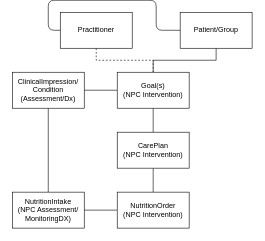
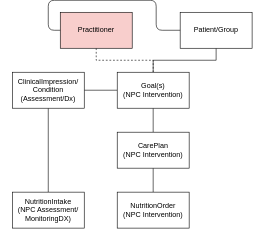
  <mxCell id="0" />
  <mxCell id="1" parent="0" />
  <mxCell id="2" style="edgeStyle=orthogonalEdgeStyle;rounded=0;orthogonalLoop=1;jettySize=auto;html=1;endArrow=none;startFill=0;curved=0;" edge="1" parent="1" source="3" target="11"><mxGeometry relative="1" as="geometry" /></mxCell>
  <mxCell id="3" value="Patient/Group" style="rounded=0;whiteSpace=wrap;html=1;" vertex="1" parent="1"><mxGeometry x="300" y="20" width="120" height="60" as="geometry" /></mxCell>
  <mxCell id="4" style="edgeStyle=orthogonalEdgeStyle;rounded=0;orthogonalLoop=1;jettySize=auto;html=1;endArrow=none;startFill=0;curved=0;dashed=1;" edge="1" parent="1" source="5" target="11"><mxGeometry relative="1" as="geometry" /></mxCell>
- <mxCell id="5" value="Practitioner" style="rounded=0;whiteSpace=wrap;html=1;" vertex="1" parent="1"><mxGeometry x="100" y="20" width="120" height="60" as="geometry" /></mxCell>
+ <mxCell id="5" value="Practitioner" style="rounded=0;whiteSpace=wrap;html=1;fillColor=#f8cecc;" vertex="1" parent="1"><mxGeometry x="100" y="20" width="120" height="60" as="geometry" /></mxCell>
  <mxCell id="6" style="edgeStyle=orthogonalEdgeStyle;rounded=0;orthogonalLoop=1;jettySize=auto;html=1;entryX=0;entryY=0.5;entryDx=0;entryDy=0;endArrow=none;startFill=0;" edge="1" parent="1" source="8" target="11"><mxGeometry relative="1" as="geometry" /></mxCell>
  <mxCell id="7" style="edgeStyle=orthogonalEdgeStyle;rounded=0;orthogonalLoop=1;jettySize=auto;html=1;endArrow=none;startFill=0;" edge="1" parent="1" source="8" target="13"><mxGeometry relative="1" as="geometry" /></mxCell>
  <mxCell id="8" value="ClinicalImpression/&lt;div&gt;Condition (Assessment/Dx)&lt;/div&gt;" style="rounded=0;whiteSpace=wrap;html=1;" vertex="1" parent="1"><mxGeometry x="20" y="120" width="120" height="60" as="geometry" /></mxCell>
  <mxCell id="9" style="edgeStyle=orthogonalEdgeStyle;rounded=1;orthogonalLoop=1;jettySize=auto;html=1;exitX=0;exitY=0.5;exitDx=0;exitDy=0;endArrow=none;startFill=0;curved=0;" edge="1" parent="1" source="5" target="3"><mxGeometry relative="1" as="geometry" /></mxCell>
  <mxCell id="10" style="edgeStyle=orthogonalEdgeStyle;rounded=0;orthogonalLoop=1;jettySize=auto;html=1;entryX=0.5;entryY=0;entryDx=0;entryDy=0;endArrow=none;startFill=0;" edge="1" parent="1" source="11" target="15"><mxGeometry relative="1" as="geometry" /></mxCell>
  <mxCell id="11" value="Goal(s)&lt;div&gt;(NPC Intervention)&lt;/div&gt;" style="rounded=0;whiteSpace=wrap;html=1;" vertex="1" parent="1"><mxGeometry x="195" y="120" width="120" height="60" as="geometry" /></mxCell>
- <mxCell id="12" style="edgeStyle=orthogonalEdgeStyle;rounded=0;orthogonalLoop=1;jettySize=auto;html=1;entryX=0;entryY=0.5;entryDx=0;entryDy=0;endArrow=none;startFill=0;" edge="1" parent="1" source="13" target="16"><mxGeometry relative="1" as="geometry" /></mxCell>
  <mxCell id="13" value="&lt;div&gt;NutritionIntake&lt;/div&gt;&lt;div&gt;(NPC Assessment/&lt;/div&gt;&lt;div&gt;MonitoringDX)&lt;/div&gt;" style="rounded=0;whiteSpace=wrap;html=1;" vertex="1" parent="1"><mxGeometry x="20" y="320" width="120" height="60" as="geometry" /></mxCell>
  <mxCell id="14" style="edgeStyle=orthogonalEdgeStyle;rounded=0;orthogonalLoop=1;jettySize=auto;html=1;entryX=0.5;entryY=0;entryDx=0;entryDy=0;endArrow=none;startFill=0;" edge="1" parent="1" source="15" target="16"><mxGeometry relative="1" as="geometry" /></mxCell>
  <mxCell id="15" value="CarePlan&lt;div&gt;(NPC Intervention)&lt;/div&gt;" style="rounded=0;whiteSpace=wrap;html=1;" vertex="1" parent="1"><mxGeometry x="195" y="220" width="120" height="60" as="geometry" /></mxCell>
  <mxCell id="16" value="&lt;div&gt;NutritionOrder&lt;/div&gt;&lt;div&gt;(NPC Intervention)&lt;/div&gt;" style="rounded=0;whiteSpace=wrap;html=1;" vertex="1" parent="1"><mxGeometry x="195" y="320" width="120" height="60" as="geometry" /></mxCell>
